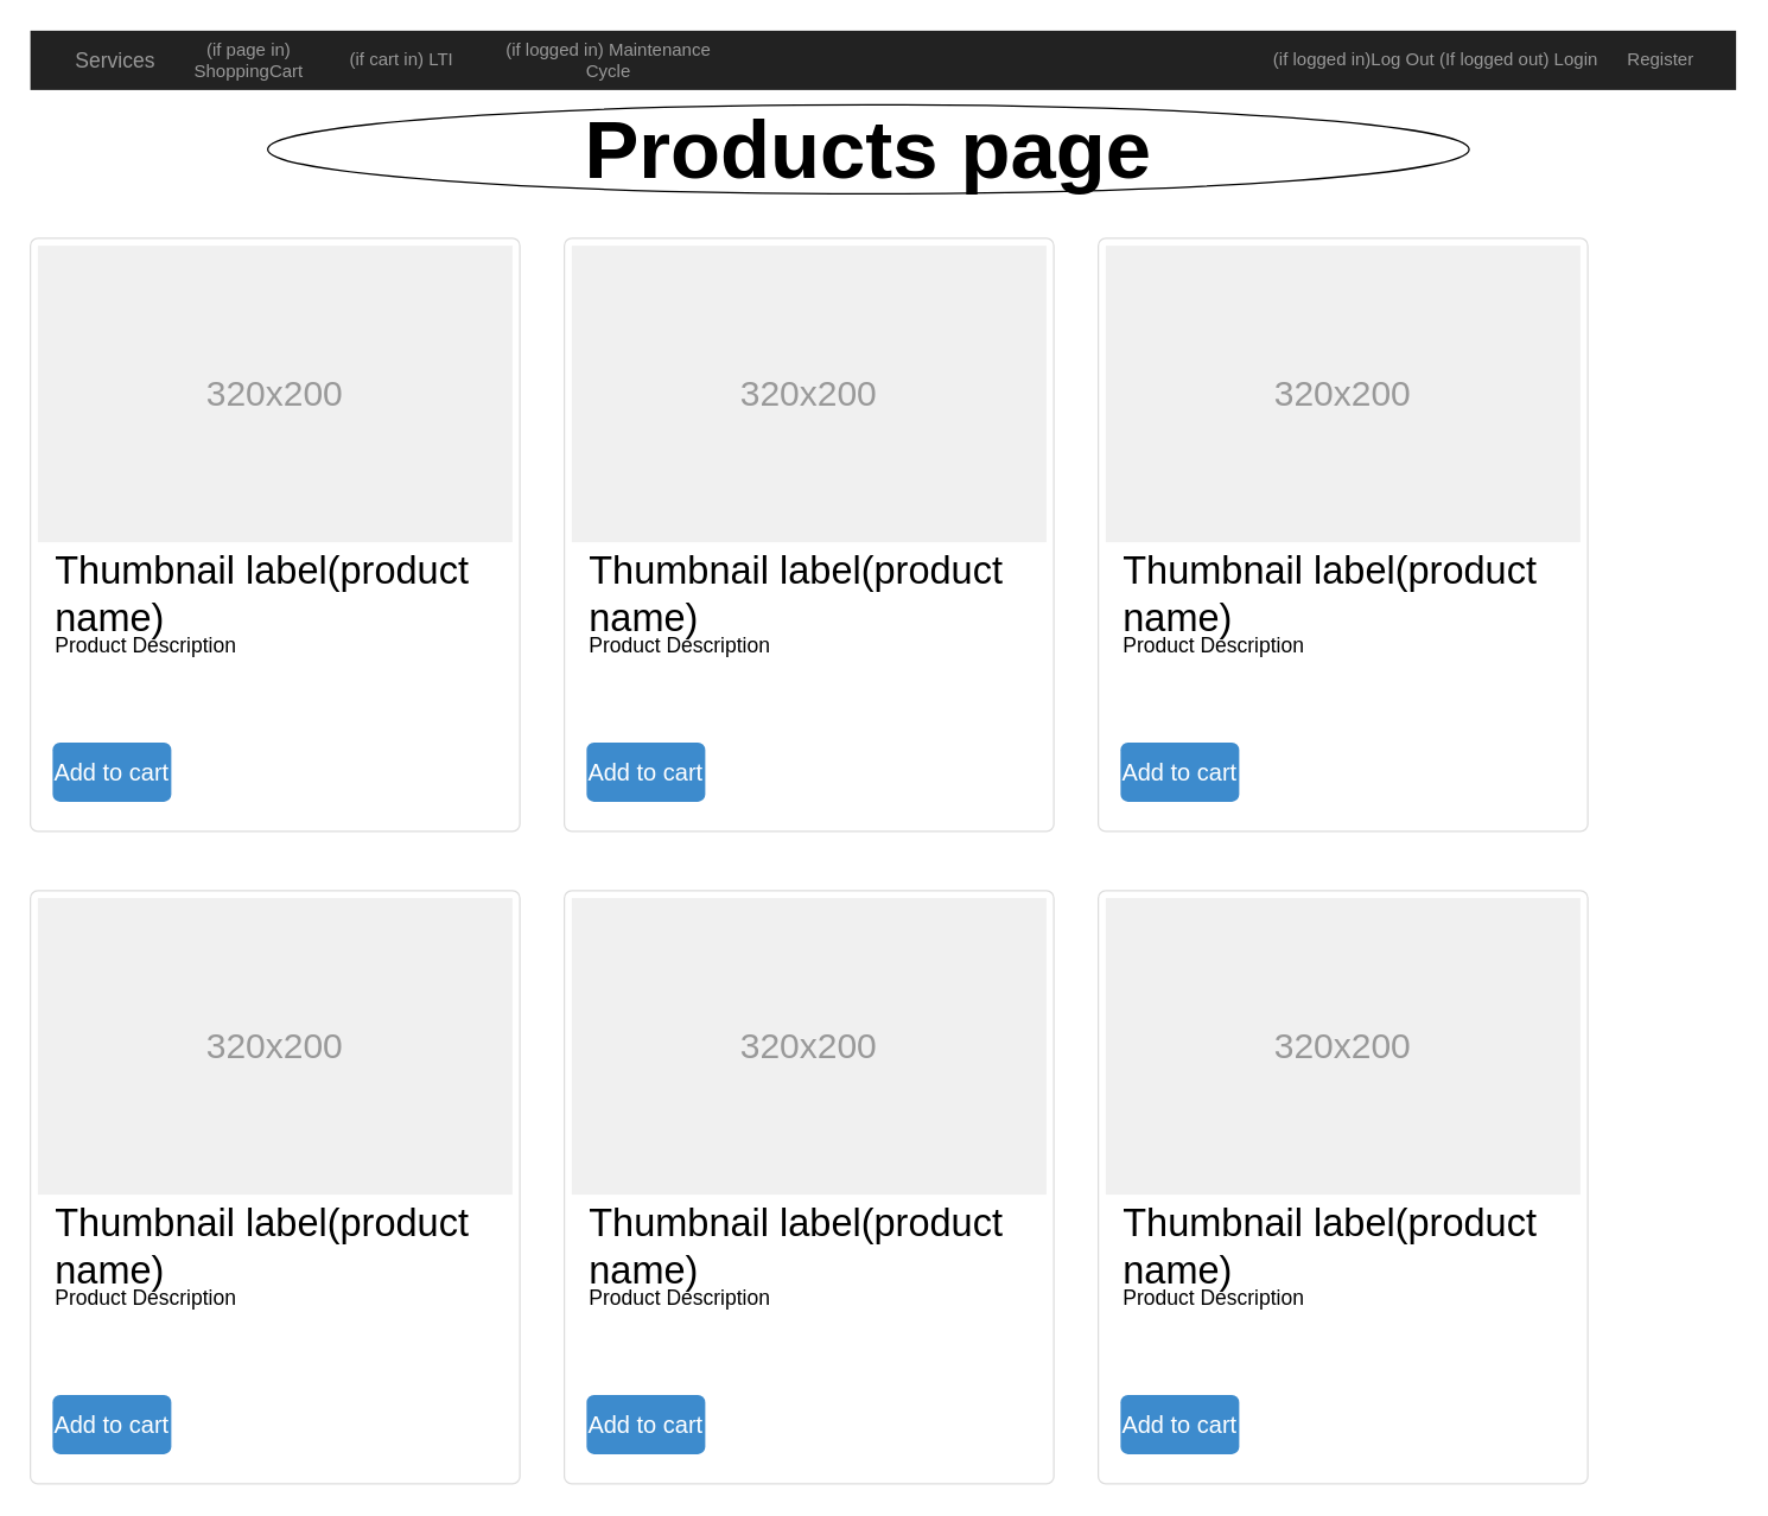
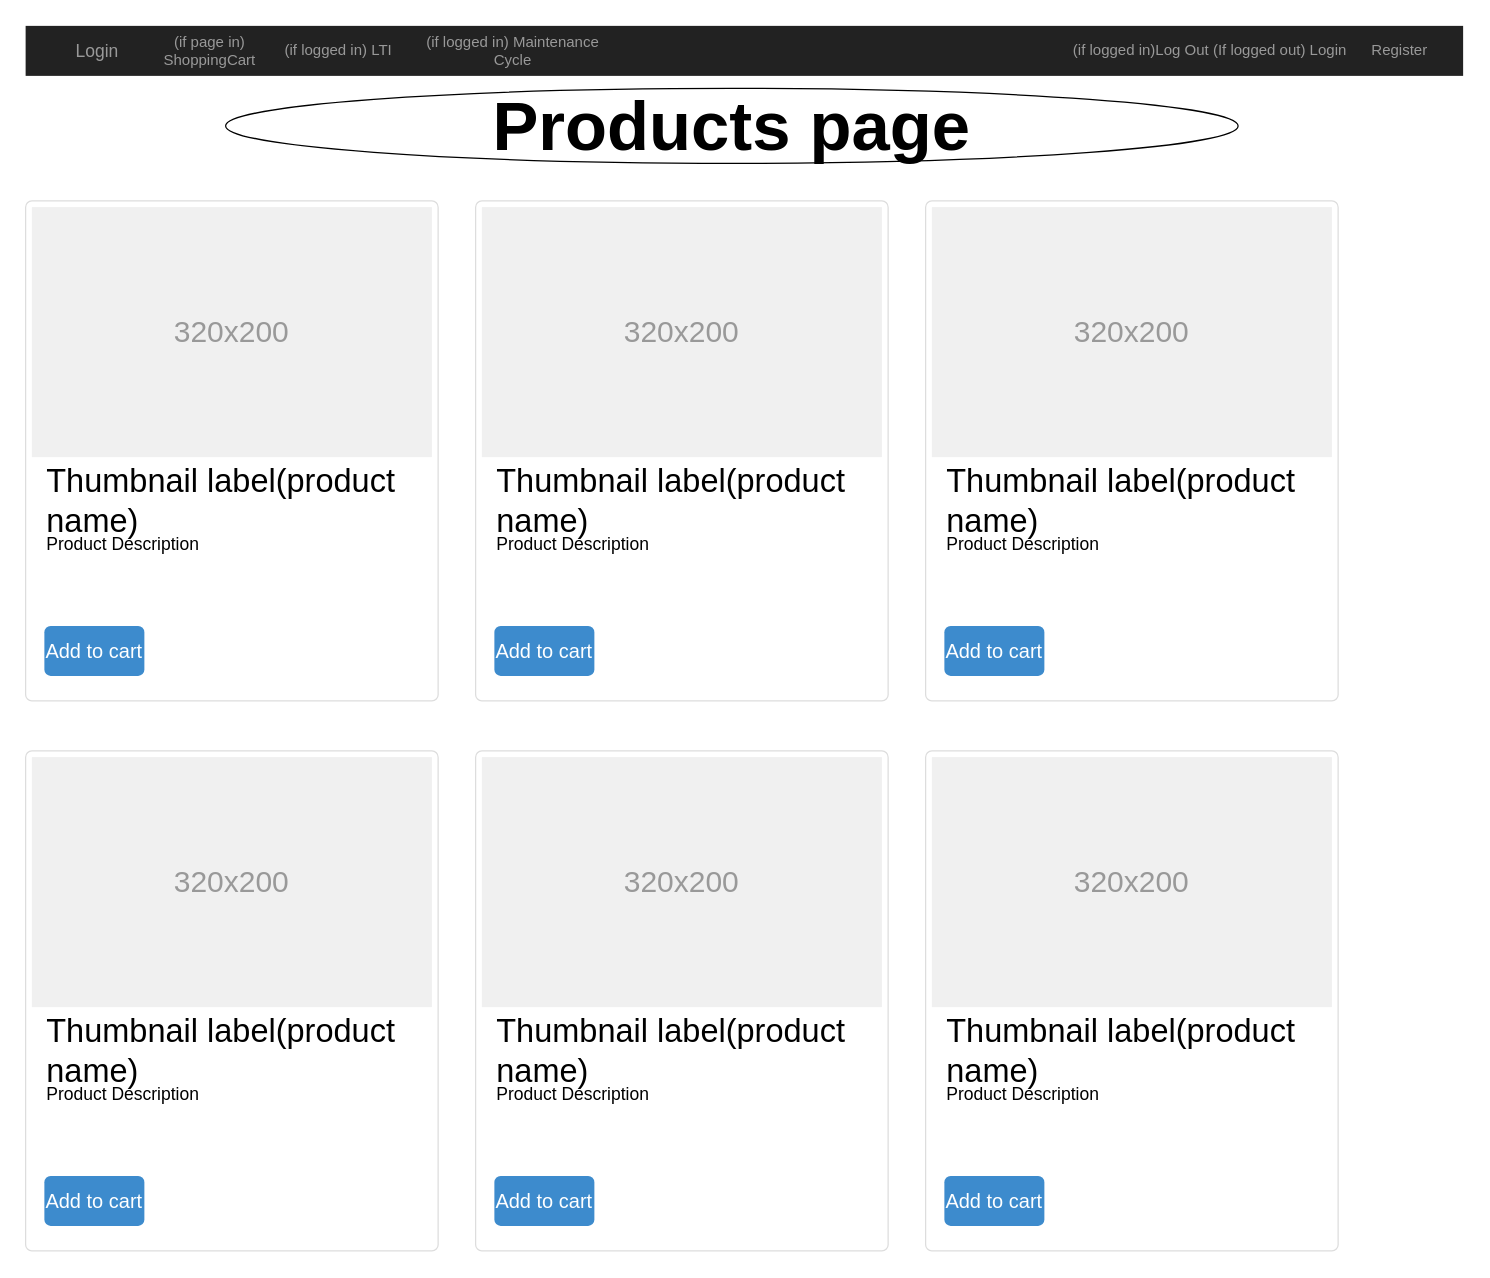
  <mxCell id="0" style=";html=1;" />
  <mxCell id="1" style=";html=1;" parent="0" />
  <mxCell id="2" value="" style="html=1;shadow=0;dashed=0;shape=mxgraph.bootstrap.rrect;rSize=5;strokeColor=#dddddd;rounded=0;fontSize=12;align=center;" parent="1" vertex="1"><mxGeometry x="20" y="160" width="330" height="400" as="geometry" /></mxCell>
  <mxCell id="3" value="320x200" style="shape=rect;fontSize=24;fillColor=#f0f0f0;strokeColor=none;fontColor=#999999;whiteSpace=wrap;" parent="2" vertex="1"><mxGeometry x="5" y="5" width="320" height="200" as="geometry" /></mxCell>
  <mxCell id="4" value="Thumbnail label(product name)" style="html=1;shadow=0;dashed=0;shape=mxgraph.bootstrap.anchor;fontSize=26;align=left;whiteSpace=wrap;" parent="2" vertex="1"><mxGeometry x="15" y="220" width="300" height="40" as="geometry" /></mxCell>
  <mxCell id="5" value="Product Description" style="html=1;shadow=0;dashed=0;shape=mxgraph.bootstrap.anchor;strokeColor=#dddddd;whiteSpace=wrap;align=left;verticalAlign=top;fontSize=14;whiteSpace=wrap;" parent="2" vertex="1"><mxGeometry x="15" y="260" width="300" height="80" as="geometry" /></mxCell>
  <mxCell id="6" value="Add to cart" style="html=1;shadow=0;dashed=0;shape=mxgraph.bootstrap.rrect;rSize=5;fontSize=16;fillColor=#3D8BCD;strokeColor=none;fontColor=#ffffff;whiteSpace=wrap;" parent="2" vertex="1"><mxGeometry y="1" width="80" height="40" relative="1" as="geometry"><mxPoint x="15" y="-60" as="offset" /></mxGeometry></mxCell>
  <mxCell id="7" value="" style="html=1;shadow=0;dashed=0;shape=mxgraph.bootstrap.rrect;rSize=5;strokeColor=#dddddd;rounded=0;fontSize=12;align=center;" vertex="1" parent="1"><mxGeometry x="380" y="600" width="330" height="400" as="geometry" /></mxCell>
  <mxCell id="8" value="320x200" style="shape=rect;fontSize=24;fillColor=#f0f0f0;strokeColor=none;fontColor=#999999;whiteSpace=wrap;" vertex="1" parent="7"><mxGeometry x="5" y="5" width="320" height="200" as="geometry" /></mxCell>
  <mxCell id="9" value="Thumbnail label(product name)" style="html=1;shadow=0;dashed=0;shape=mxgraph.bootstrap.anchor;fontSize=26;align=left;whiteSpace=wrap;" vertex="1" parent="7"><mxGeometry x="15" y="220" width="300" height="40" as="geometry" /></mxCell>
  <mxCell id="10" value="Product Description" style="html=1;shadow=0;dashed=0;shape=mxgraph.bootstrap.anchor;strokeColor=#dddddd;whiteSpace=wrap;align=left;verticalAlign=top;fontSize=14;whiteSpace=wrap;" vertex="1" parent="7"><mxGeometry x="15" y="260" width="300" height="80" as="geometry" /></mxCell>
  <mxCell id="11" value="Add to cart" style="html=1;shadow=0;dashed=0;shape=mxgraph.bootstrap.rrect;rSize=5;fontSize=16;fillColor=#3D8BCD;strokeColor=none;fontColor=#ffffff;whiteSpace=wrap;" vertex="1" parent="7"><mxGeometry y="1" width="80" height="40" relative="1" as="geometry"><mxPoint x="15" y="-60" as="offset" /></mxGeometry></mxCell>
  <mxCell id="12" value="" style="html=1;shadow=0;dashed=0;shape=mxgraph.bootstrap.rrect;rSize=5;strokeColor=#dddddd;rounded=0;fontSize=12;align=center;" vertex="1" parent="1"><mxGeometry x="740" y="600" width="330" height="400" as="geometry" /></mxCell>
  <mxCell id="13" value="320x200" style="shape=rect;fontSize=24;fillColor=#f0f0f0;strokeColor=none;fontColor=#999999;whiteSpace=wrap;" vertex="1" parent="12"><mxGeometry x="5" y="5" width="320" height="200" as="geometry" /></mxCell>
  <mxCell id="14" value="Thumbnail label(product name)" style="html=1;shadow=0;dashed=0;shape=mxgraph.bootstrap.anchor;fontSize=26;align=left;whiteSpace=wrap;" vertex="1" parent="12"><mxGeometry x="15" y="220" width="300" height="40" as="geometry" /></mxCell>
  <mxCell id="15" value="Product Description" style="html=1;shadow=0;dashed=0;shape=mxgraph.bootstrap.anchor;strokeColor=#dddddd;whiteSpace=wrap;align=left;verticalAlign=top;fontSize=14;whiteSpace=wrap;" vertex="1" parent="12"><mxGeometry x="15" y="260" width="300" height="80" as="geometry" /></mxCell>
  <mxCell id="16" value="Add to cart" style="html=1;shadow=0;dashed=0;shape=mxgraph.bootstrap.rrect;rSize=5;fontSize=16;fillColor=#3D8BCD;strokeColor=none;fontColor=#ffffff;whiteSpace=wrap;" vertex="1" parent="12"><mxGeometry y="1" width="80" height="40" relative="1" as="geometry"><mxPoint x="15" y="-60" as="offset" /></mxGeometry></mxCell>
  <mxCell id="17" value="" style="html=1;shadow=0;dashed=0;shape=mxgraph.bootstrap.rrect;rSize=5;strokeColor=#dddddd;rounded=0;fontSize=12;align=center;" vertex="1" parent="1"><mxGeometry x="380" y="160" width="330" height="400" as="geometry" /></mxCell>
  <mxCell id="18" value="320x200" style="shape=rect;fontSize=24;fillColor=#f0f0f0;strokeColor=none;fontColor=#999999;whiteSpace=wrap;" vertex="1" parent="17"><mxGeometry x="5" y="5" width="320" height="200" as="geometry" /></mxCell>
  <mxCell id="19" value="Thumbnail label(product name)" style="html=1;shadow=0;dashed=0;shape=mxgraph.bootstrap.anchor;fontSize=26;align=left;whiteSpace=wrap;" vertex="1" parent="17"><mxGeometry x="15" y="220" width="300" height="40" as="geometry" /></mxCell>
  <mxCell id="20" value="Product Description" style="html=1;shadow=0;dashed=0;shape=mxgraph.bootstrap.anchor;strokeColor=#dddddd;whiteSpace=wrap;align=left;verticalAlign=top;fontSize=14;whiteSpace=wrap;" vertex="1" parent="17"><mxGeometry x="15" y="260" width="300" height="80" as="geometry" /></mxCell>
  <mxCell id="21" value="Add to cart" style="html=1;shadow=0;dashed=0;shape=mxgraph.bootstrap.rrect;rSize=5;fontSize=16;fillColor=#3D8BCD;strokeColor=none;fontColor=#ffffff;whiteSpace=wrap;" vertex="1" parent="17"><mxGeometry y="1" width="80" height="40" relative="1" as="geometry"><mxPoint x="15" y="-60" as="offset" /></mxGeometry></mxCell>
  <mxCell id="22" value="" style="html=1;shadow=0;dashed=0;shape=mxgraph.bootstrap.rrect;rSize=5;strokeColor=#dddddd;rounded=0;fontSize=12;align=center;" vertex="1" parent="1"><mxGeometry x="740" y="160" width="330" height="400" as="geometry" /></mxCell>
  <mxCell id="23" value="320x200" style="shape=rect;fontSize=24;fillColor=#f0f0f0;strokeColor=none;fontColor=#999999;whiteSpace=wrap;" vertex="1" parent="22"><mxGeometry x="5" y="5" width="320" height="200" as="geometry" /></mxCell>
  <mxCell id="24" value="Thumbnail label(product name)" style="html=1;shadow=0;dashed=0;shape=mxgraph.bootstrap.anchor;fontSize=26;align=left;whiteSpace=wrap;" vertex="1" parent="22"><mxGeometry x="15" y="220" width="300" height="40" as="geometry" /></mxCell>
  <mxCell id="25" value="Product Description" style="html=1;shadow=0;dashed=0;shape=mxgraph.bootstrap.anchor;strokeColor=#dddddd;whiteSpace=wrap;align=left;verticalAlign=top;fontSize=14;whiteSpace=wrap;" vertex="1" parent="22"><mxGeometry x="15" y="260" width="300" height="80" as="geometry" /></mxCell>
  <mxCell id="26" value="Add to cart" style="html=1;shadow=0;dashed=0;shape=mxgraph.bootstrap.rrect;rSize=5;fontSize=16;fillColor=#3D8BCD;strokeColor=none;fontColor=#ffffff;whiteSpace=wrap;" vertex="1" parent="22"><mxGeometry y="1" width="80" height="40" relative="1" as="geometry"><mxPoint x="15" y="-60" as="offset" /></mxGeometry></mxCell>
  <mxCell id="27" value="" style="html=1;shadow=0;dashed=0;shape=mxgraph.bootstrap.rrect;rSize=5;strokeColor=#dddddd;rounded=0;fontSize=12;align=center;" vertex="1" parent="1"><mxGeometry x="20" y="600" width="330" height="400" as="geometry" /></mxCell>
  <mxCell id="28" value="320x200" style="shape=rect;fontSize=24;fillColor=#f0f0f0;strokeColor=none;fontColor=#999999;whiteSpace=wrap;" vertex="1" parent="27"><mxGeometry x="5" y="5" width="320" height="200" as="geometry" /></mxCell>
  <mxCell id="29" value="Thumbnail label(product name)" style="html=1;shadow=0;dashed=0;shape=mxgraph.bootstrap.anchor;fontSize=26;align=left;whiteSpace=wrap;" vertex="1" parent="27"><mxGeometry x="15" y="220" width="300" height="40" as="geometry" /></mxCell>
  <mxCell id="30" value="Product Description" style="html=1;shadow=0;dashed=0;shape=mxgraph.bootstrap.anchor;strokeColor=#dddddd;whiteSpace=wrap;align=left;verticalAlign=top;fontSize=14;whiteSpace=wrap;" vertex="1" parent="27"><mxGeometry x="15" y="260" width="300" height="80" as="geometry" /></mxCell>
  <mxCell id="31" value="Add to cart" style="html=1;shadow=0;dashed=0;shape=mxgraph.bootstrap.rrect;rSize=5;fontSize=16;fillColor=#3D8BCD;strokeColor=none;fontColor=#ffffff;whiteSpace=wrap;" vertex="1" parent="27"><mxGeometry y="1" width="80" height="40" relative="1" as="geometry"><mxPoint x="15" y="-60" as="offset" /></mxGeometry></mxCell>
  <mxCell id="32" value="&lt;font size=&quot;1&quot;&gt;&lt;b style=&quot;font-size: 55px&quot;&gt;Products page&lt;/b&gt;&lt;/font&gt;" style="ellipse;whiteSpace=wrap;html=1;" vertex="1" parent="1"><mxGeometry x="180" y="70" width="810" height="60" as="geometry" /></mxCell>
  <mxCell id="33" value="" style="html=1;shadow=0;dashed=0;shape=mxgraph.bootstrap.rect;fillColor=#222222;strokeColor=none;whiteSpace=wrap;rounded=0;fontSize=12;fontColor=#000000;align=center;" vertex="1" parent="1"><mxGeometry x="20" y="20" width="1150" height="40" as="geometry" /></mxCell>
- <mxCell id="34" value="Services" style="html=1;shadow=0;dashed=0;fillColor=none;strokeColor=none;shape=mxgraph.bootstrap.rect;fontColor=#999999;fontSize=14;whiteSpace=wrap;" vertex="1" parent="33"><mxGeometry width="115" height="40" as="geometry" /></mxCell>
+ <mxCell id="34" value="Login" style="html=1;shadow=0;dashed=0;fillColor=none;strokeColor=none;shape=mxgraph.bootstrap.rect;fontColor=#999999;fontSize=14;whiteSpace=wrap;" vertex="1" parent="33"><mxGeometry width="115" height="40" as="geometry" /></mxCell>
  <mxCell id="35" value="(if page in) ShoppingCart" style="html=1;shadow=0;dashed=0;fillColor=none;strokeColor=none;shape=mxgraph.bootstrap.rect;fontColor=#999999;whiteSpace=wrap;" vertex="1" parent="33"><mxGeometry x="90" width="115" height="40" as="geometry" /></mxCell>
- <mxCell id="36" value="(if cart in) LTI" style="html=1;shadow=0;dashed=0;fillColor=none;strokeColor=none;shape=mxgraph.bootstrap.rect;fontColor=#999999;whiteSpace=wrap;" vertex="1" parent="33"><mxGeometry x="200" width="100.625" height="40" as="geometry" /></mxCell>
+ <mxCell id="36" value="(if logged in) LTI" style="html=1;shadow=0;dashed=0;fillColor=none;strokeColor=none;shape=mxgraph.bootstrap.rect;fontColor=#999999;whiteSpace=wrap;" vertex="1" parent="33"><mxGeometry x="200" width="100.625" height="40" as="geometry" /></mxCell>
  <mxCell id="37" value="(if logged in)Log Out (If logged out) Login&amp;nbsp; &amp;nbsp; &amp;nbsp; Register" style="html=1;shadow=0;dashed=0;fillColor=none;strokeColor=none;shape=mxgraph.bootstrap.rect;fontColor=#999999;whiteSpace=wrap;" vertex="1" parent="33"><mxGeometry x="810" width="340" height="40" as="geometry" /></mxCell>
  <mxCell id="38" value="(if logged in)&amp;nbsp;&lt;span style=&quot;color: rgba(0 , 0 , 0 , 0) ; font-family: monospace ; font-size: 0px&quot;&gt;%3CmxGraphModel%3E%3Croot%3E%3CmxCell%20id%3D%220%22%2F%3E%3CmxCell%20id%3D%221%22%20parent%3D%220%22%2F%3E%3CmxCell%20id%3D%222%22%20value%3D%22Maintenance%20Cycle%22%20style%3D%22html%3D1%3Bshadow%3D0%3Bdashed%3D0%3BfillColor%3Dnone%3BstrokeColor%3Dnone%3Bshape%3Dmxgraph.bootstrap.rect%3BfontColor%3D%23999999%3BwhiteSpace%3Dwrap%3B%22%20vertex%3D%221%22%20parent%3D%221%22%3E%3CmxGeometry%20x%3D%22320%22%20y%3D%2270%22%20width%3D%22120%22%20height%3D%2240%22%20as%3D%22geometry%22%2F%3E%3C%2FmxCell%3E%3C%2Froot%3E%3C%2FmxGraphModel%3E&lt;/span&gt;Maintenance Cycle" style="html=1;shadow=0;dashed=0;fillColor=none;strokeColor=none;shape=mxgraph.bootstrap.rect;fontColor=#999999;whiteSpace=wrap;" vertex="1" parent="33"><mxGeometry x="310" width="160" height="40" as="geometry" /></mxCell>
